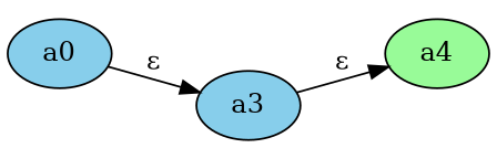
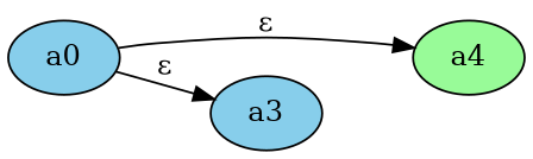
  digraph {
    rankdir=LR
    node [fillcolor=skyblue style=filled]
    n1 [fillcolor=palegreen label=a4]
    n2 [label=a3]
    n3 [label=a0]
-   n2 -> n1 [label="ε"]
+   n3 -> n1 [label="ε"]
    n3 -> n2 [label="ε"]
  }
